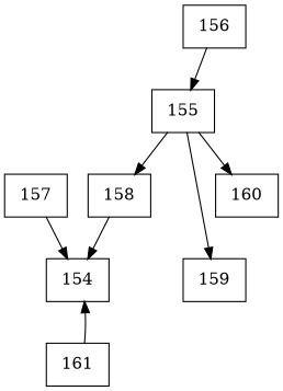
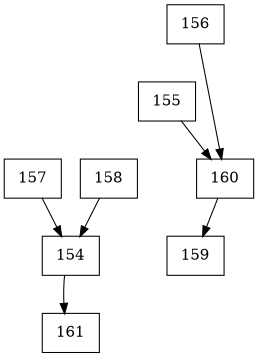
  digraph {
    node [shape=record]
    n1 [label="{157}"]
    n2 [label="{154}"]
    n3 [label="{156}"]
    n4 [label="{155}"]
    n5 [label="{158}"]
    n6 [label="{160}"]
    n7 [label="{161}"]
    n8 [label="{159}"]
    n1 -> n2
-   n7 -> n2
-   n3 -> n4
-   n4 -> n5
+   n2 -> n7
+   n3 -> n6
    n4 -> n6
    n5 -> n2
-   n4 -> n8
+   n6 -> n8
  }
